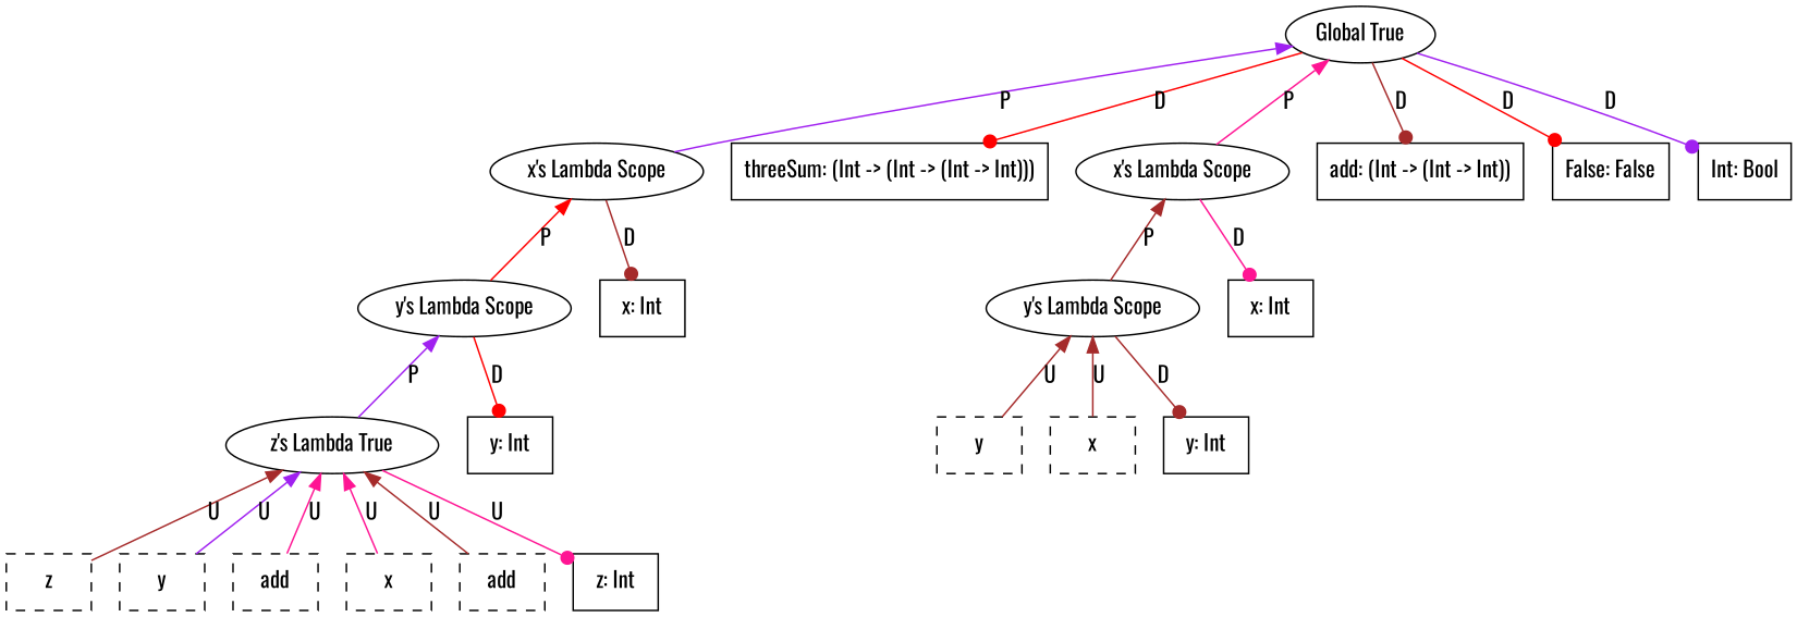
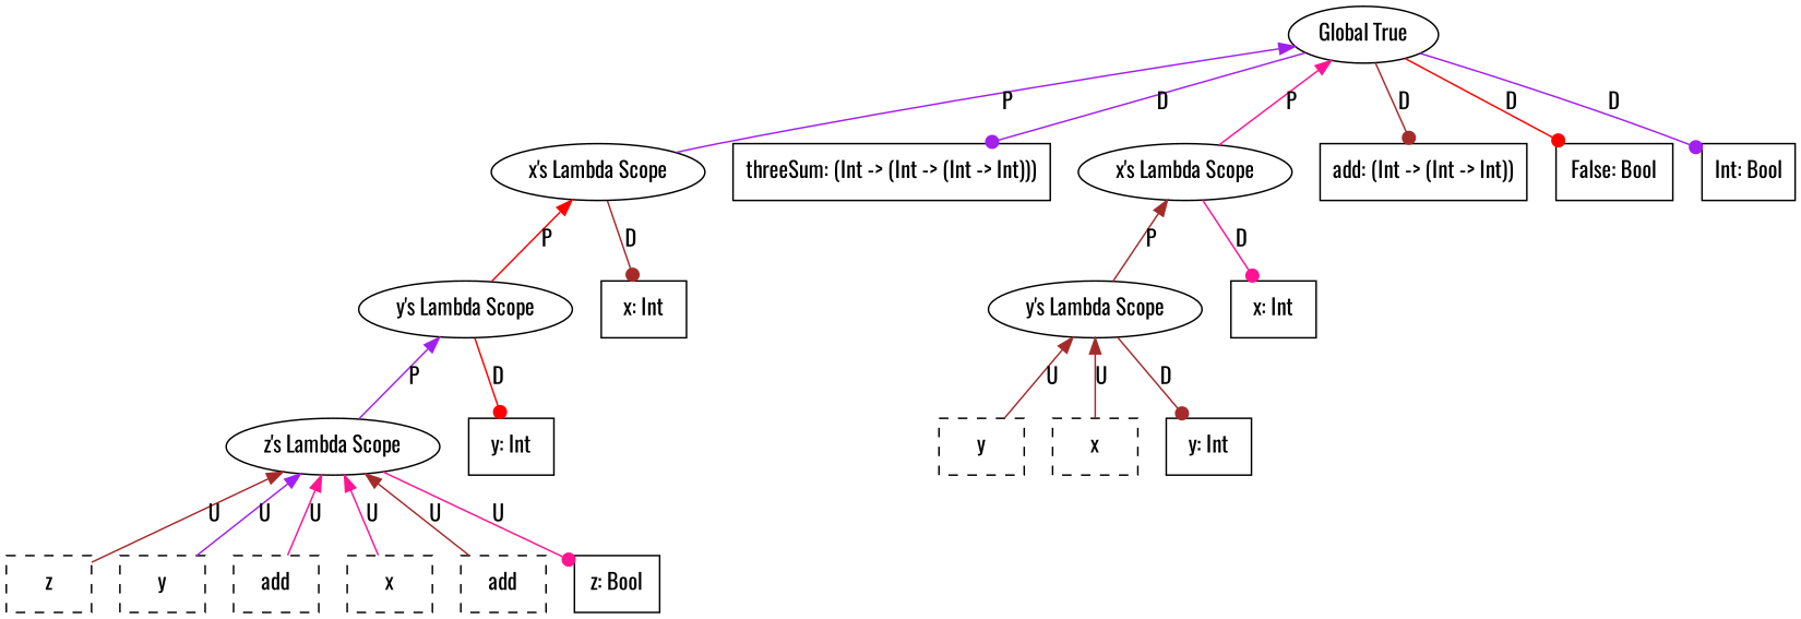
  graph {
    fontname=Oswald
    node [fontname=Oswald shape=box]
    edge [color=brown dir=back fontname=Oswald]
    n1 [label=z style=dashed]
    n2 [label=y style=dashed]
    n3 [label=add style=dashed]
    n4 [label=x style=dashed]
    n5 [label=add style=dashed]
-   n6 [label="z: Int"]
-   n7 [label="z's Lambda True" shape=ellipse]
+   n6 [label="z: Bool"]
+   n7 [label="z's Lambda Scope" shape=ellipse]
    n8 [label="y: Int"]
    n9 [label="y's Lambda Scope" shape=ellipse]
    n10 [label="x: Int"]
    n11 [label="x's Lambda Scope" shape=ellipse]
    n12 [label="threeSum: (Int -> (Int -> (Int -> Int)))"]
    n13 [label=y style=dashed]
    n14 [label=x style=dashed]
    n15 [label="y: Int"]
    n16 [label="y's Lambda Scope" shape=ellipse]
    n17 [label="x: Int"]
    n18 [label="x's Lambda Scope" shape=ellipse]
    n19 [label="add: (Int -> (Int -> Int))"]
-   n20 [label="False: False"]
+   n20 [label="False: Bool"]
    n21 [label="Int: Bool"]
    n22 [label="Global True" shape=ellipse]
    n7 -- n1 [label=U]
    n7 -- n2 [color=purple label=U]
    n7 -- n3 [color=deeppink label=U]
    n7 -- n4 [color=deeppink label=U]
    n7 -- n5 [label=U]
    n7 -- n6 [arrowhead=dot color=deeppink dir=forward label=U]
    n9 -- n7 [color=purple label=P]
    n9 -- n8 [arrowhead=dot color=red dir=forward label=D]
    n11 -- n9 [color=red label=P]
    n11 -- n10 [arrowhead=dot dir=forward label=D]
    n16 -- n13 [label=U]
    n16 -- n14 [label=U]
    n16 -- n15 [arrowhead=dot dir=forward label=D]
    n18 -- n16 [label=P]
    n18 -- n17 [arrowhead=dot color=deeppink dir=forward label=D]
    n22 -- n11 [color=purple label=P]
-   n22 -- n12 [arrowhead=dot color=red dir=forward label=D]
+   n22 -- n12 [arrowhead=dot color=purple dir=forward label=D]
    n22 -- n18 [color=deeppink label=P]
    n22 -- n19 [arrowhead=dot dir=forward label=D]
    n22 -- n20 [arrowhead=dot color=red dir=forward label=D]
    n22 -- n21 [arrowhead=dot color=purple dir=forward label=D]
  }
